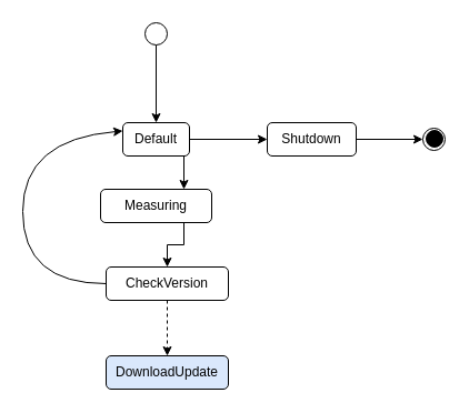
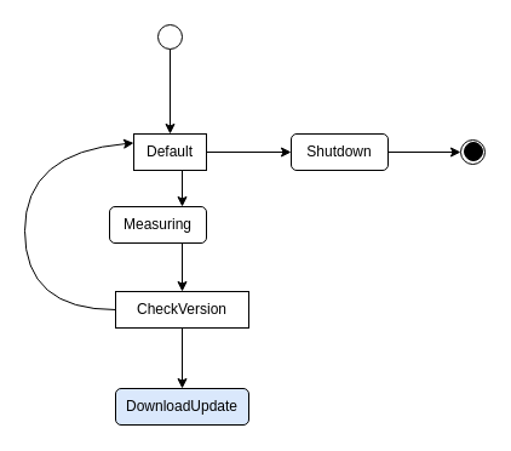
  <mxCell id="0" />
  <mxCell id="1" parent="0" />
  <mxCell id="2" style="edgeStyle=orthogonalEdgeStyle;rounded=0;orthogonalLoop=1;jettySize=auto;html=1;exitX=0.5;exitY=1;exitDx=0;exitDy=0;entryX=0.5;entryY=0;entryDx=0;entryDy=0;" edge="1" parent="1" source="3" target="6"><mxGeometry relative="1" as="geometry" /></mxCell>
  <mxCell id="3" value="" style="ellipse;whiteSpace=wrap;html=1;aspect=fixed;" vertex="1" parent="1"><mxGeometry x="130" y="20" width="20" height="20" as="geometry" /></mxCell>
  <mxCell id="4" style="edgeStyle=orthogonalEdgeStyle;rounded=0;orthogonalLoop=1;jettySize=auto;html=1;exitX=1;exitY=0.5;exitDx=0;exitDy=0;entryX=0;entryY=0.5;entryDx=0;entryDy=0;" edge="1" parent="1" source="6" target="14"><mxGeometry relative="1" as="geometry" /></mxCell>
  <mxCell id="5" style="edgeStyle=orthogonalEdgeStyle;rounded=0;orthogonalLoop=1;jettySize=auto;html=1;exitX=0.5;exitY=1;exitDx=0;exitDy=0;entryX=0.75;entryY=0;entryDx=0;entryDy=0;" edge="1" parent="1" source="6" target="8"><mxGeometry relative="1" as="geometry" /></mxCell>
- <mxCell id="6" value="Default" style="rounded=1;whiteSpace=wrap;html=1;" vertex="1" parent="1"><mxGeometry x="110" y="110" width="60" height="30" as="geometry" /></mxCell>
+ <mxCell id="6" value="Default" style="whiteSpace=wrap;html=1;rounded=0;" vertex="1" parent="1"><mxGeometry x="110" y="110" width="60" height="30" as="geometry" /></mxCell>
  <mxCell id="7" style="edgeStyle=orthogonalEdgeStyle;rounded=0;orthogonalLoop=1;jettySize=auto;html=1;exitX=0.75;exitY=1;exitDx=0;exitDy=0;entryX=0.5;entryY=0;entryDx=0;entryDy=0;" edge="1" parent="1" source="8" target="10"><mxGeometry relative="1" as="geometry" /></mxCell>
- <mxCell id="8" value="Measuring" style="rounded=1;whiteSpace=wrap;html=1;" vertex="1" parent="1"><mxGeometry x="90" y="170" width="100" height="30" as="geometry" /></mxCell>
- <mxCell id="9" style="edgeStyle=orthogonalEdgeStyle;rounded=0;orthogonalLoop=1;jettySize=auto;html=1;exitX=0.5;exitY=1;exitDx=0;exitDy=0;entryX=0.5;entryY=0;entryDx=0;entryDy=0;dashed=1;" edge="1" parent="1" source="10" target="11"><mxGeometry relative="1" as="geometry" /></mxCell>
- <mxCell id="10" value="CheckVersion" style="rounded=1;whiteSpace=wrap;html=1;" vertex="1" parent="1"><mxGeometry x="95" y="240" width="110" height="30" as="geometry" /></mxCell>
+ <mxCell id="8" value="Measuring" style="rounded=1;whiteSpace=wrap;html=1;" vertex="1" parent="1"><mxGeometry x="90" y="170" width="80" height="30" as="geometry" /></mxCell>
+ <mxCell id="9" style="edgeStyle=orthogonalEdgeStyle;rounded=0;orthogonalLoop=1;jettySize=auto;html=1;exitX=0.5;exitY=1;exitDx=0;exitDy=0;entryX=0.5;entryY=0;entryDx=0;entryDy=0;" edge="1" parent="1" source="10" target="11"><mxGeometry relative="1" as="geometry" /></mxCell>
+ <mxCell id="10" value="CheckVersion" style="whiteSpace=wrap;html=1;rounded=0;" vertex="1" parent="1"><mxGeometry x="95" y="240" width="110" height="30" as="geometry" /></mxCell>
  <mxCell id="11" value="DownloadUpdate" style="rounded=1;whiteSpace=wrap;html=1;fillColor=#dae8fc;" vertex="1" parent="1"><mxGeometry x="95" y="320" width="110" height="30" as="geometry" /></mxCell>
  <mxCell id="12" value="" style="curved=1;endArrow=classic;html=1;exitX=0;exitY=0.5;exitDx=0;exitDy=0;entryX=0;entryY=0.25;entryDx=0;entryDy=0;" edge="1" parent="1" source="10" target="6"><mxGeometry width="50" height="50" relative="1" as="geometry"><mxPoint x="-130" y="270" as="sourcePoint" /><mxPoint x="-80" y="220" as="targetPoint" /><Array as="points"><mxPoint x="20" y="255" /><mxPoint x="20" y="125" /></Array></mxGeometry></mxCell>
  <mxCell id="13" style="edgeStyle=orthogonalEdgeStyle;rounded=0;orthogonalLoop=1;jettySize=auto;html=1;exitX=1;exitY=0.5;exitDx=0;exitDy=0;entryX=0;entryY=0.5;entryDx=0;entryDy=0;" edge="1" parent="1" source="14" target="15"><mxGeometry relative="1" as="geometry" /></mxCell>
  <mxCell id="14" value="Shutdown" style="rounded=1;whiteSpace=wrap;html=1;" vertex="1" parent="1"><mxGeometry x="240" y="110" width="80" height="30" as="geometry" /></mxCell>
  <mxCell id="15" value="" style="ellipse;whiteSpace=wrap;html=1;aspect=fixed;" vertex="1" parent="1"><mxGeometry x="380" y="115" width="20" height="20" as="geometry" /></mxCell>
  <mxCell id="16" value="" style="ellipse;whiteSpace=wrap;html=1;aspect=fixed;fillColor=#000000;" vertex="1" parent="1"><mxGeometry x="383" y="117" width="15" height="15" as="geometry" /></mxCell>
